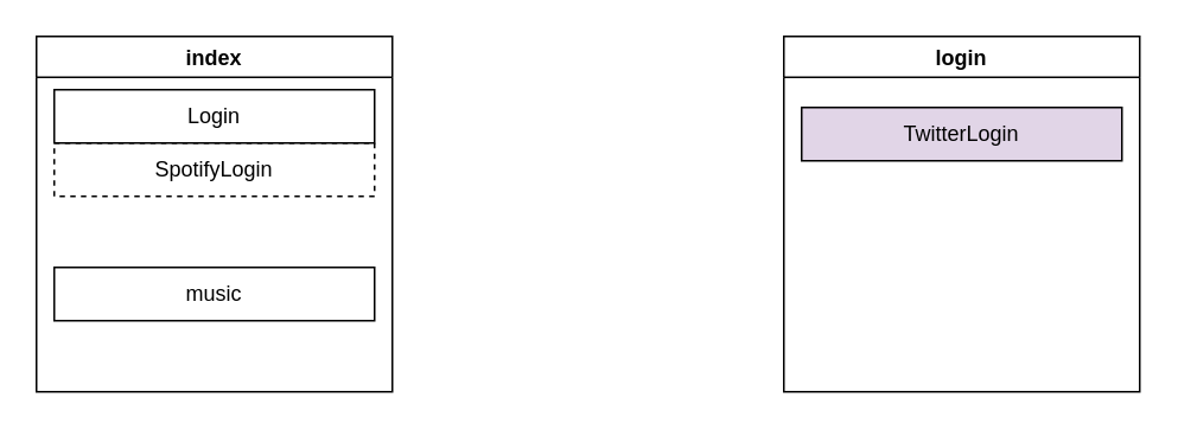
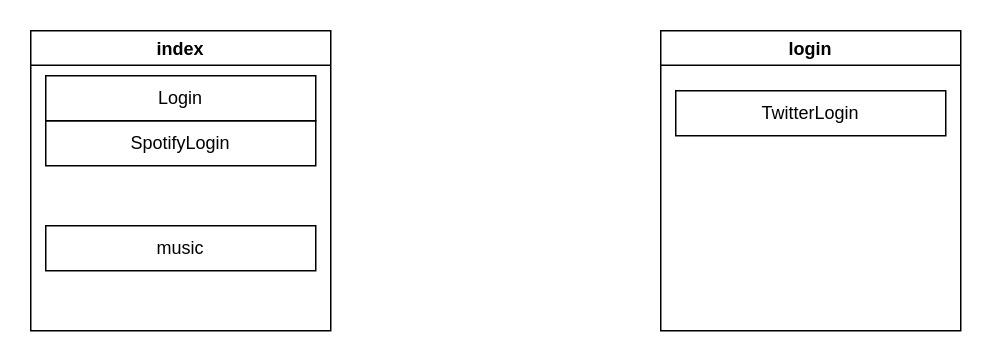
  <mxCell id="0" />
  <mxCell id="1" parent="0" />
  <mxCell id="2" value="index" style="swimlane;" vertex="1" parent="1"><mxGeometry x="20" y="20" width="200" height="200" as="geometry" /></mxCell>
- <mxCell id="3" value="SpotifyLogin" style="rounded=0;whiteSpace=wrap;html=1;dashed=1;" vertex="1" parent="2"><mxGeometry x="10" y="60" width="180" height="30" as="geometry" /></mxCell>
+ <mxCell id="3" value="SpotifyLogin" style="rounded=0;whiteSpace=wrap;html=1;" vertex="1" parent="2"><mxGeometry x="10" y="60" width="180" height="30" as="geometry" /></mxCell>
  <mxCell id="4" value="music" style="rounded=0;whiteSpace=wrap;html=1;" vertex="1" parent="2"><mxGeometry x="10" y="130" width="180" height="30" as="geometry" /></mxCell>
  <mxCell id="5" value="login" style="swimlane;" vertex="1" parent="1"><mxGeometry x="440" y="20" width="200" height="200" as="geometry" /></mxCell>
- <mxCell id="6" value="TwitterLogin" style="rounded=0;whiteSpace=wrap;html=1;fillColor=#e1d5e7;" vertex="1" parent="5"><mxGeometry x="10" y="40" width="180" height="30" as="geometry" /></mxCell>
+ <mxCell id="6" value="TwitterLogin" style="rounded=0;whiteSpace=wrap;html=1;" vertex="1" parent="5"><mxGeometry x="10" y="40" width="180" height="30" as="geometry" /></mxCell>
  <mxCell id="7" value="Login" style="rounded=0;whiteSpace=wrap;html=1;" vertex="1" parent="1"><mxGeometry x="30" y="50" width="180" height="30" as="geometry" /></mxCell>
